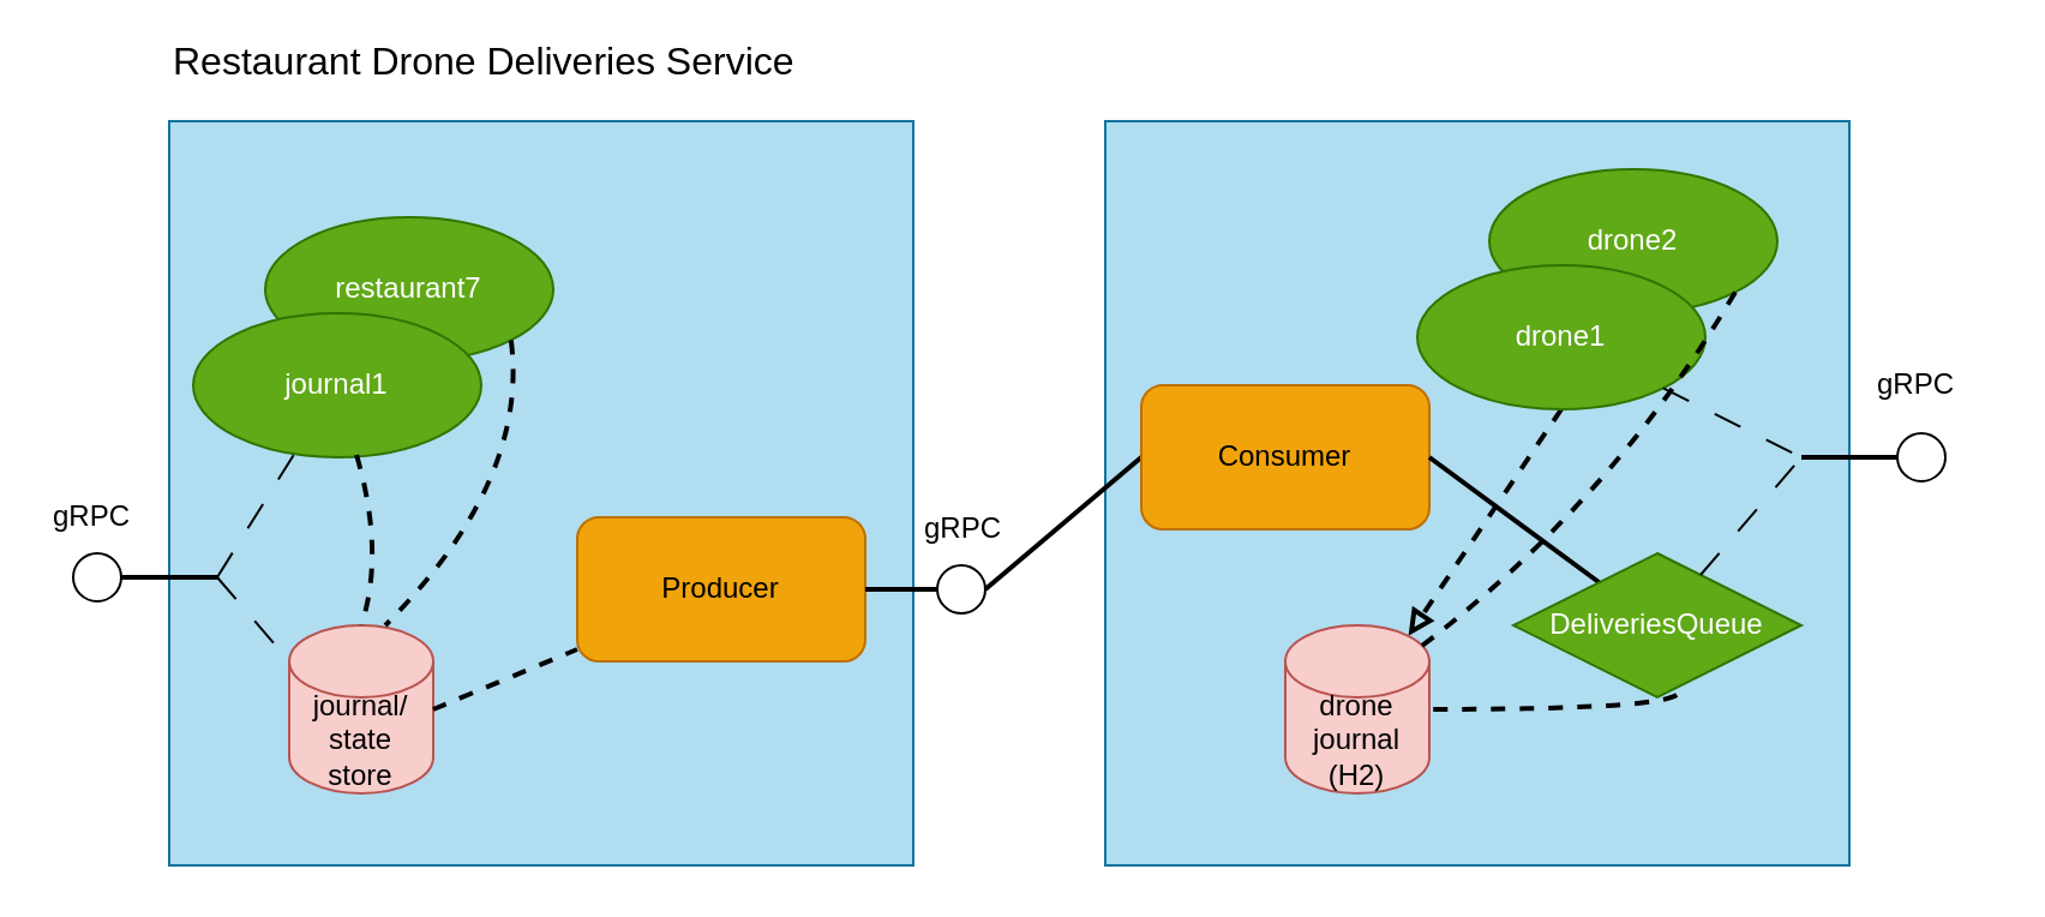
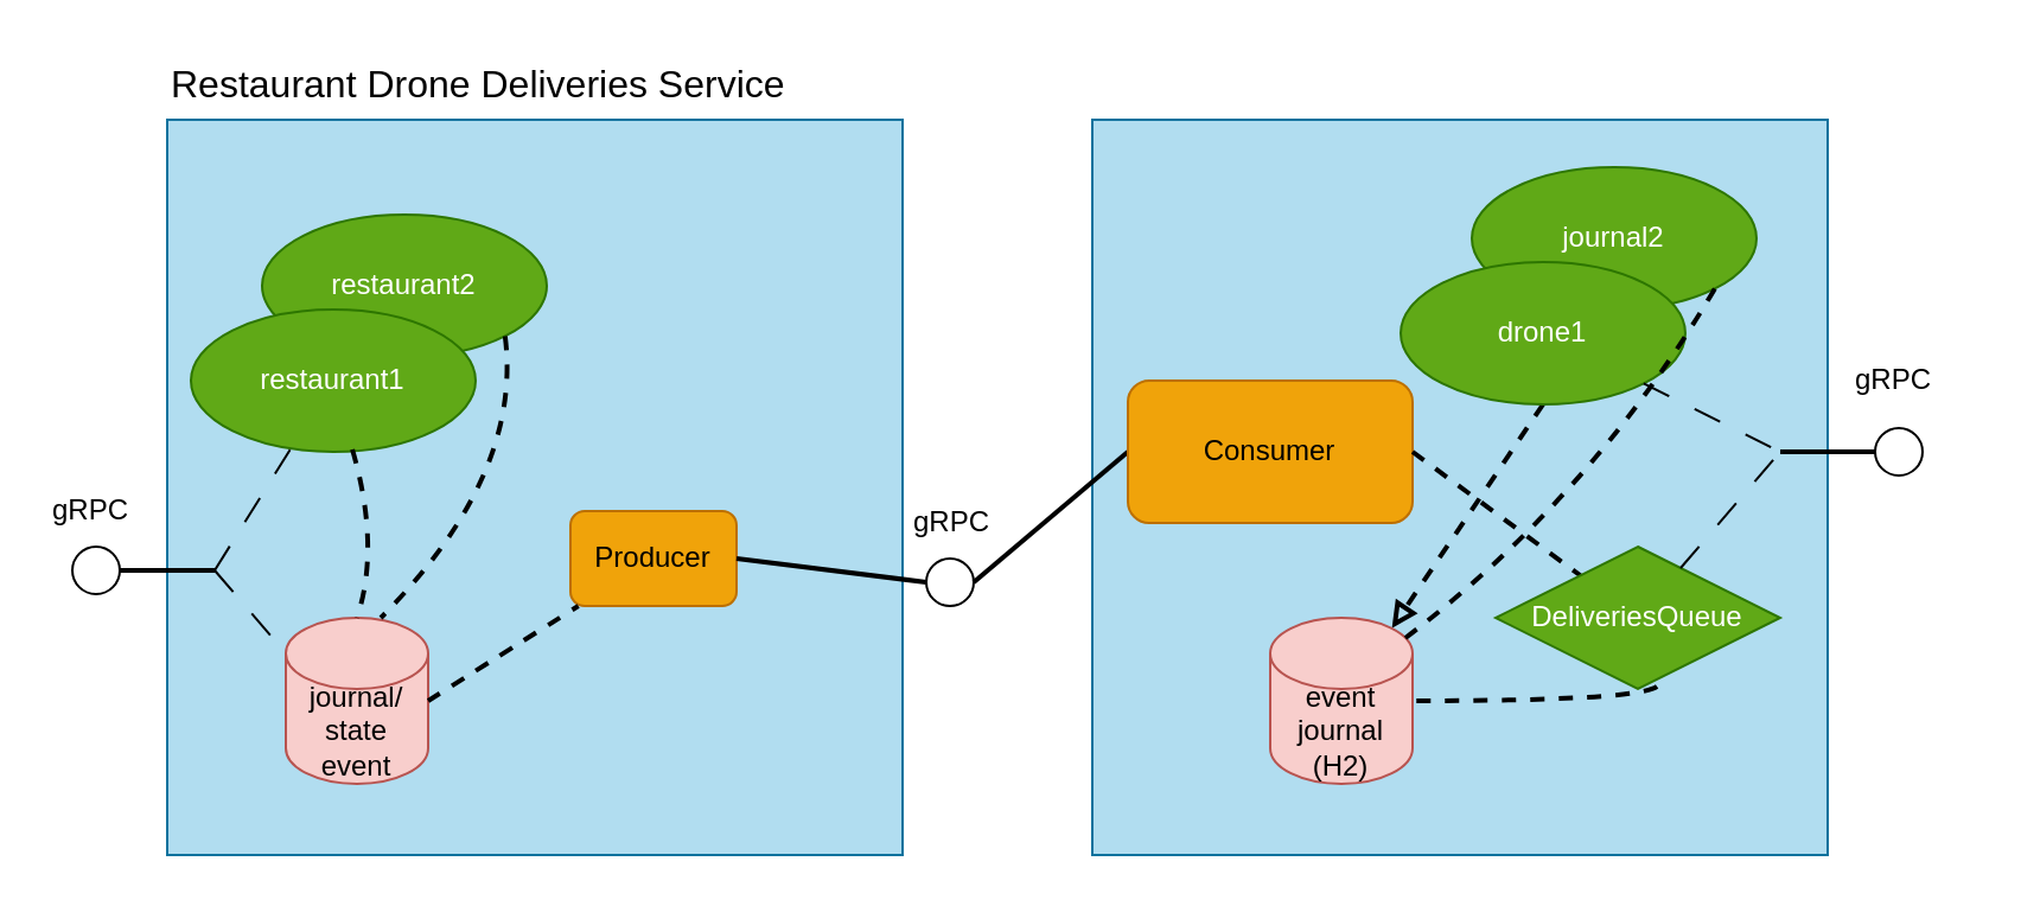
  <mxCell id="0" />
  <mxCell id="1" parent="0" />
  <mxCell id="2" value="" style="whiteSpace=wrap;html=1;aspect=fixed;fillColor=#b1ddf0;strokeColor=#10739e;" parent="1" vertex="1"><mxGeometry x="460" y="50" width="310" height="310" as="geometry" /></mxCell>
  <mxCell id="3" value="" style="endArrow=block;html=1;exitX=0.5;exitY=1;exitDx=0;exitDy=0;strokeWidth=2;endFill=0;dashed=1;curved=1;entryX=0.855;entryY=0;entryDx=0;entryDy=4.35;entryPerimeter=0;" edge="1" parent="1" source="27" target="4"><mxGeometry width="50" height="50" relative="1" as="geometry"><mxPoint x="637" y="145.5" as="sourcePoint" /><mxPoint x="585" y="264.5" as="targetPoint" /><Array as="points" /></mxGeometry></mxCell>
- <mxCell id="4" value="drone&lt;br&gt;journal (H2)" style="shape=cylinder3;whiteSpace=wrap;html=1;boundedLbl=1;backgroundOutline=1;size=15;fillColor=#f8cecc;strokeColor=#b85450;" parent="1" vertex="1"><mxGeometry x="535" y="260" width="60" height="70" as="geometry" /></mxCell>
+ <mxCell id="4" value="event&lt;br&gt;journal (H2)" style="shape=cylinder3;whiteSpace=wrap;html=1;boundedLbl=1;backgroundOutline=1;size=15;fillColor=#f8cecc;strokeColor=#b85450;" parent="1" vertex="1"><mxGeometry x="535" y="260" width="60" height="70" as="geometry" /></mxCell>
  <mxCell id="5" value="" style="endArrow=none;html=1;exitX=0.567;exitY=0.983;exitDx=0;exitDy=0;exitPerimeter=0;entryX=1;entryY=0.5;entryDx=0;entryDy=0;entryPerimeter=0;strokeWidth=2;endFill=0;jumpStyle=none;strokeColor=default;dashed=1;curved=1;" parent="1" source="29" target="4" edge="1"><mxGeometry width="50" height="50" relative="1" as="geometry"><mxPoint x="920" y="435" as="sourcePoint" /><mxPoint x="680" y="325" as="targetPoint" /><Array as="points"><mxPoint x="690" y="295" /></Array></mxGeometry></mxCell>
  <mxCell id="6" value="" style="ellipse;whiteSpace=wrap;html=1;aspect=fixed;" vertex="1" parent="1"><mxGeometry x="390" y="235" width="20" height="20" as="geometry" /></mxCell>
  <mxCell id="7" value="gRPC" style="text;html=1;strokeColor=none;fillColor=none;align=left;verticalAlign=middle;whiteSpace=wrap;rounded=0;fontSize=12;" vertex="1" parent="1"><mxGeometry x="383" y="205" width="50" height="30" as="geometry" /></mxCell>
  <mxCell id="8" value="" style="whiteSpace=wrap;html=1;aspect=fixed;fillColor=#b1ddf0;strokeColor=#10739e;" vertex="1" parent="1"><mxGeometry x="70" y="50" width="310" height="310" as="geometry" /></mxCell>
- <mxCell id="9" value="journal/&lt;br&gt;state &lt;br&gt;store" style="shape=cylinder3;whiteSpace=wrap;html=1;boundedLbl=1;backgroundOutline=1;size=15;fillColor=#f8cecc;strokeColor=#b85450;" vertex="1" parent="1"><mxGeometry x="120" y="260" width="60" height="70" as="geometry" /></mxCell>
- <mxCell id="10" value="Producer" style="rounded=1;whiteSpace=wrap;html=1;fillColor=#f0a30a;fontColor=#000000;strokeColor=#BD7000;" vertex="1" parent="1"><mxGeometry x="240" y="215" width="120" height="60" as="geometry" /></mxCell>
- <mxCell id="11" value="restaurant7" style="ellipse;whiteSpace=wrap;html=1;fillColor=#60a917;strokeColor=#2D7600;fontColor=#ffffff;" vertex="1" parent="1"><mxGeometry x="110" y="90" width="120" height="60" as="geometry" /></mxCell>
- <mxCell id="12" value="journal1" style="ellipse;whiteSpace=wrap;html=1;fillColor=#60a917;strokeColor=#2D7600;fontColor=#ffffff;" vertex="1" parent="1"><mxGeometry x="80" y="130" width="120" height="60" as="geometry" /></mxCell>
+ <mxCell id="9" value="journal/&lt;br&gt;state &lt;br&gt;event" style="shape=cylinder3;whiteSpace=wrap;html=1;boundedLbl=1;backgroundOutline=1;size=15;fillColor=#f8cecc;strokeColor=#b85450;" vertex="1" parent="1"><mxGeometry x="120" y="260" width="60" height="70" as="geometry" /></mxCell>
+ <mxCell id="10" value="Producer" style="rounded=1;whiteSpace=wrap;html=1;fillColor=#f0a30a;fontColor=#000000;strokeColor=#BD7000;" vertex="1" parent="1"><mxGeometry x="240" y="215" width="70" height="40" as="geometry" /></mxCell>
+ <mxCell id="11" value="restaurant2" style="ellipse;whiteSpace=wrap;html=1;fillColor=#60a917;strokeColor=#2D7600;fontColor=#ffffff;" vertex="1" parent="1"><mxGeometry x="110" y="90" width="120" height="60" as="geometry" /></mxCell>
+ <mxCell id="12" value="restaurant1" style="ellipse;whiteSpace=wrap;html=1;fillColor=#60a917;strokeColor=#2D7600;fontColor=#ffffff;" vertex="1" parent="1"><mxGeometry x="80" y="130" width="120" height="60" as="geometry" /></mxCell>
  <mxCell id="13" value="" style="endArrow=none;html=1;exitX=0.567;exitY=0.983;exitDx=0;exitDy=0;exitPerimeter=0;entryX=0.5;entryY=0;entryDx=0;entryDy=0;entryPerimeter=0;strokeWidth=2;endFill=0;jumpStyle=none;strokeColor=default;dashed=1;curved=1;" edge="1" parent="1" source="12" target="9"><mxGeometry width="50" height="50" relative="1" as="geometry"><mxPoint x="390" y="370" as="sourcePoint" /><mxPoint x="440" y="320" as="targetPoint" /><Array as="points"><mxPoint x="160" y="230" /></Array></mxGeometry></mxCell>
  <mxCell id="14" value="" style="endArrow=none;html=1;exitX=1;exitY=1;exitDx=0;exitDy=0;strokeWidth=2;endFill=0;dashed=1;curved=1;" edge="1" parent="1" source="11"><mxGeometry width="50" height="50" relative="1" as="geometry"><mxPoint x="158" y="199" as="sourcePoint" /><mxPoint x="160" y="260" as="targetPoint" /><Array as="points"><mxPoint x="220" y="200" /></Array></mxGeometry></mxCell>
  <mxCell id="15" value="" style="endArrow=none;html=1;exitX=1;exitY=0.5;exitDx=0;exitDy=0;strokeWidth=2;endFill=0;exitPerimeter=0;curved=1;dashed=1;" edge="1" parent="1" source="9" target="10"><mxGeometry width="50" height="50" relative="1" as="geometry"><mxPoint x="222" y="151" as="sourcePoint" /><mxPoint x="210" y="270" as="targetPoint" /></mxGeometry></mxCell>
  <mxCell id="16" value="" style="endArrow=none;html=1;rounded=0;strokeWidth=2;endFill=0;entryX=0;entryY=0.5;entryDx=0;entryDy=0;exitX=1;exitY=0.5;exitDx=0;exitDy=0;" edge="1" parent="1" source="10" target="6"><mxGeometry width="50" height="50" relative="1" as="geometry"><mxPoint x="360" y="109.496" as="sourcePoint" /><mxPoint x="390" y="109.51" as="targetPoint" /></mxGeometry></mxCell>
  <mxCell id="17" value="" style="endArrow=none;html=1;rounded=0;entryX=0;entryY=0.5;entryDx=0;entryDy=0;exitX=1;exitY=0.5;exitDx=0;exitDy=0;strokeWidth=2;" edge="1" parent="1" source="6" target="19"><mxGeometry width="50" height="50" relative="1" as="geometry"><mxPoint x="430" y="130" as="sourcePoint" /><mxPoint x="390" y="240" as="targetPoint" /></mxGeometry></mxCell>
- <mxCell id="18" value="Restaurant Drone Deliveries Service" style="text;html=1;strokeColor=none;fillColor=none;align=left;verticalAlign=middle;whiteSpace=wrap;rounded=0;fontSize=16;" vertex="1" parent="1"><mxGeometry x="70" y="10" width="290" height="30" as="geometry" /></mxCell>
+ <mxCell id="18" value="Restaurant Drone Deliveries Service" style="text;html=1;strokeColor=none;fillColor=none;align=left;verticalAlign=middle;whiteSpace=wrap;rounded=0;fontSize=16;" vertex="1" parent="1"><mxGeometry x="70" y="20" width="290" height="30" as="geometry" /></mxCell>
  <mxCell id="19" value="Consumer" style="rounded=1;whiteSpace=wrap;html=1;fillColor=#f0a30a;fontColor=#000000;strokeColor=#BD7000;" vertex="1" parent="1"><mxGeometry x="475" y="160" width="120" height="60" as="geometry" /></mxCell>
- <mxCell id="20" value="" style="endArrow=none;html=1;strokeWidth=2;endFill=0;dashed=0;curved=1;exitX=1;exitY=0.5;exitDx=0;exitDy=0;" edge="1" parent="1" source="19" target="29"><mxGeometry width="50" height="50" relative="1" as="geometry"><mxPoint x="752" y="216" as="sourcePoint" /><mxPoint x="605" y="305" as="targetPoint" /></mxGeometry></mxCell>
+ <mxCell id="20" value="" style="endArrow=none;html=1;strokeWidth=2;endFill=0;dashed=1;curved=1;exitX=1;exitY=0.5;exitDx=0;exitDy=0;" edge="1" parent="1" source="19" target="29"><mxGeometry width="50" height="50" relative="1" as="geometry"><mxPoint x="752" y="216" as="sourcePoint" /><mxPoint x="605" y="305" as="targetPoint" /></mxGeometry></mxCell>
  <mxCell id="21" value="" style="ellipse;whiteSpace=wrap;html=1;aspect=fixed;" vertex="1" parent="1"><mxGeometry x="30" y="230" width="20" height="20" as="geometry" /></mxCell>
  <mxCell id="22" value="" style="endArrow=none;html=1;rounded=0;strokeWidth=2;endFill=0;exitX=0.065;exitY=0.613;exitDx=0;exitDy=0;exitPerimeter=0;entryX=1;entryY=0.5;entryDx=0;entryDy=0;" edge="1" parent="1" target="21" source="8"><mxGeometry width="50" height="50" relative="1" as="geometry"><mxPoint x="50" y="230" as="sourcePoint" /><mxPoint x="100" y="230" as="targetPoint" /></mxGeometry></mxCell>
  <mxCell id="23" value="" style="endArrow=none;html=1;rounded=0;dashed=1;dashPattern=12 12;entryX=0;entryY=0;entryDx=0;entryDy=15;entryPerimeter=0;" edge="1" parent="1" target="9"><mxGeometry width="50" height="50" relative="1" as="geometry"><mxPoint x="90" y="240" as="sourcePoint" /><mxPoint x="640" y="186" as="targetPoint" /></mxGeometry></mxCell>
  <mxCell id="24" value="" style="endArrow=none;html=1;rounded=0;dashed=1;dashPattern=12 12;" edge="1" parent="1" target="12"><mxGeometry width="50" height="50" relative="1" as="geometry"><mxPoint x="90" y="240" as="sourcePoint" /><mxPoint x="130" y="285" as="targetPoint" /></mxGeometry></mxCell>
  <mxCell id="25" value="gRPC" style="text;html=1;strokeColor=none;fillColor=none;align=left;verticalAlign=middle;whiteSpace=wrap;rounded=0;fontSize=12;" vertex="1" parent="1"><mxGeometry x="20" y="200" width="50" height="30" as="geometry" /></mxCell>
- <mxCell id="26" value="drone2" style="ellipse;whiteSpace=wrap;html=1;fillColor=#60a917;strokeColor=#2D7600;fontColor=#ffffff;" vertex="1" parent="1"><mxGeometry x="620" y="70" width="120" height="60" as="geometry" /></mxCell>
+ <mxCell id="26" value="journal2" style="ellipse;whiteSpace=wrap;html=1;fillColor=#60a917;strokeColor=#2D7600;fontColor=#ffffff;" vertex="1" parent="1"><mxGeometry x="620" y="70" width="120" height="60" as="geometry" /></mxCell>
  <mxCell id="27" value="drone1" style="ellipse;whiteSpace=wrap;html=1;fillColor=#60a917;strokeColor=#2D7600;fontColor=#ffffff;" vertex="1" parent="1"><mxGeometry x="590" y="110" width="120" height="60" as="geometry" /></mxCell>
  <mxCell id="28" value="" style="endArrow=none;html=1;exitX=1;exitY=1;exitDx=0;exitDy=0;strokeWidth=2;endFill=0;dashed=1;curved=1;" edge="1" parent="1" source="26"><mxGeometry width="50" height="50" relative="1" as="geometry"><mxPoint x="660" y="180" as="sourcePoint" /><mxPoint x="590" y="270" as="targetPoint" /><Array as="points"><mxPoint x="670" y="210" /></Array></mxGeometry></mxCell>
  <mxCell id="29" value="DeliveriesQueue" style="rhombus;whiteSpace=wrap;html=1;fillColor=#60a917;strokeColor=#2D7600;fontColor=#ffffff;" parent="1" vertex="1"><mxGeometry x="630" y="230" width="120" height="60" as="geometry" /></mxCell>
  <mxCell id="30" value="" style="ellipse;whiteSpace=wrap;html=1;aspect=fixed;" vertex="1" parent="1"><mxGeometry x="790" y="180" width="20" height="20" as="geometry" /></mxCell>
  <mxCell id="31" value="" style="endArrow=none;html=1;rounded=0;strokeWidth=2;endFill=0;" edge="1" parent="1"><mxGeometry width="50" height="50" relative="1" as="geometry"><mxPoint x="790" y="190" as="sourcePoint" /><mxPoint x="790" y="190" as="targetPoint" /><Array as="points"><mxPoint x="750" y="190" /></Array></mxGeometry></mxCell>
  <mxCell id="32" value="gRPC" style="text;html=1;strokeColor=none;fillColor=none;align=left;verticalAlign=middle;whiteSpace=wrap;rounded=0;fontSize=12;" vertex="1" parent="1"><mxGeometry x="780" y="145" width="50" height="30" as="geometry" /></mxCell>
  <mxCell id="33" value="" style="endArrow=none;html=1;rounded=0;dashed=1;dashPattern=12 12;" edge="1" parent="1" source="27"><mxGeometry width="50" height="50" relative="1" as="geometry"><mxPoint x="710" y="181" as="sourcePoint" /><mxPoint x="750" y="190" as="targetPoint" /></mxGeometry></mxCell>
  <mxCell id="34" value="" style="endArrow=none;html=1;rounded=0;dashed=1;dashPattern=12 12;" edge="1" parent="1" source="29"><mxGeometry width="50" height="50" relative="1" as="geometry"><mxPoint x="703" y="171" as="sourcePoint" /><mxPoint x="750" y="190" as="targetPoint" /></mxGeometry></mxCell>
